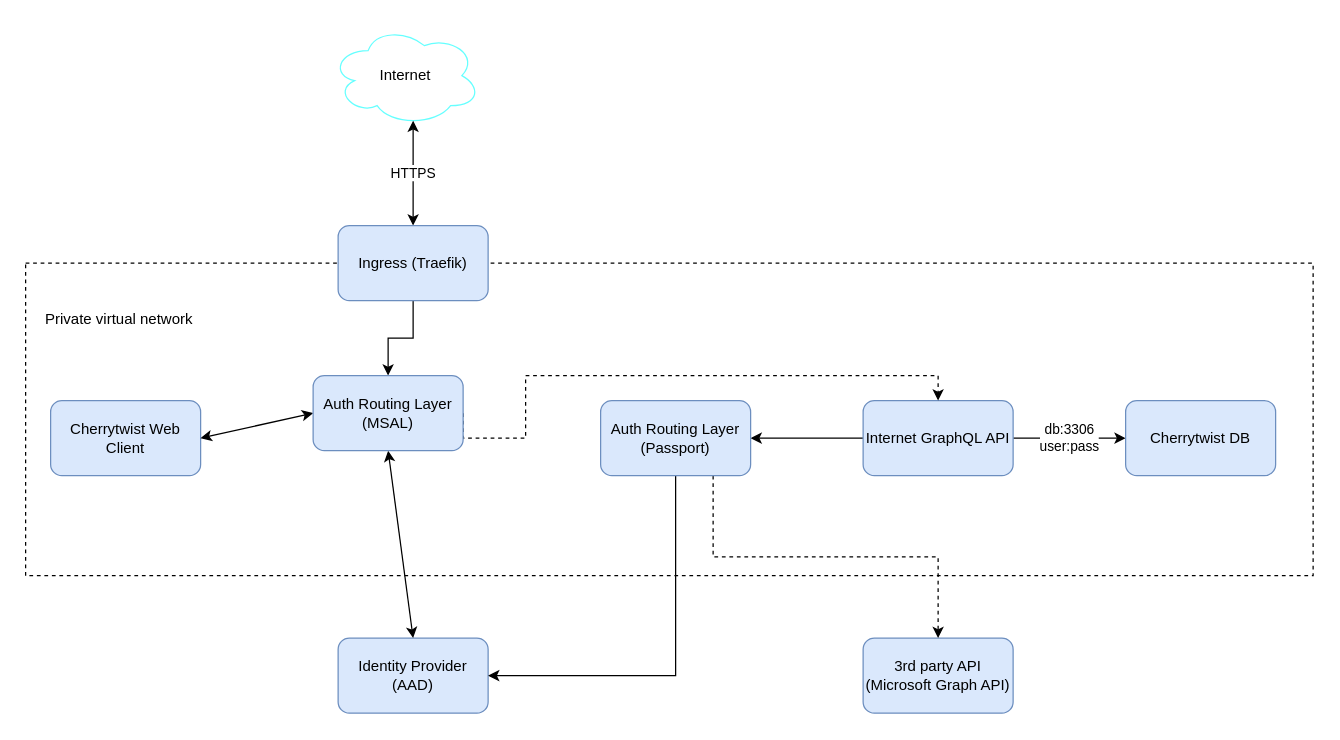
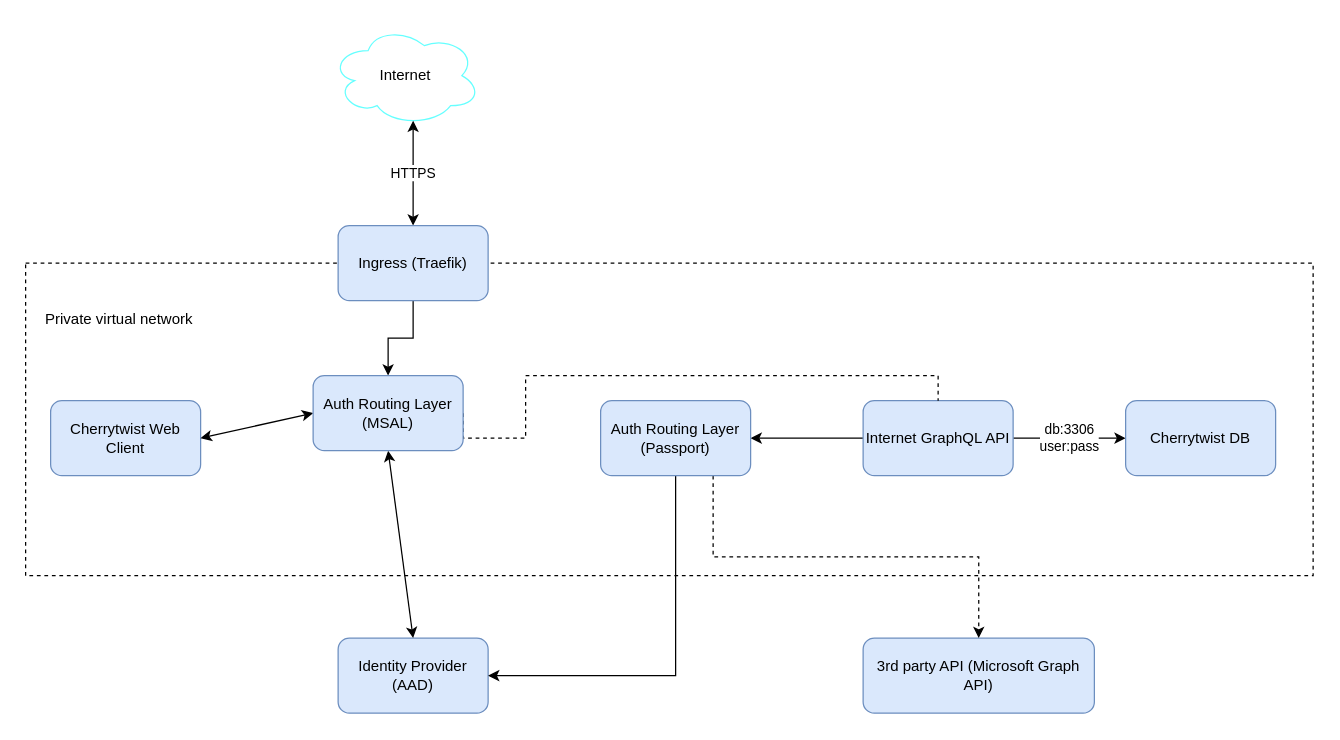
  <mxCell id="0" />
  <mxCell id="1" parent="0" />
  <mxCell id="2" value="" style="rounded=0;whiteSpace=wrap;html=1;dashed=1;" vertex="1" parent="1"><mxGeometry x="20" y="210" width="1030" height="250" as="geometry" /></mxCell>
  <mxCell id="3" value="Internet" style="ellipse;shape=cloud;whiteSpace=wrap;html=1;strokeColor=#66FFFF;" vertex="1" parent="1"><mxGeometry x="264" y="20" width="120" height="80" as="geometry" /></mxCell>
  <mxCell id="4" value="Identity Provider (AAD)" style="rounded=1;whiteSpace=wrap;html=1;fillColor=#dae8fc;strokeColor=#6c8ebf;" vertex="1" parent="1"><mxGeometry x="270" y="510" width="120" height="60" as="geometry" /></mxCell>
  <mxCell id="5" value="HTTPS" style="endArrow=classic;startArrow=classic;html=1;entryX=0.55;entryY=0.95;entryDx=0;entryDy=0;entryPerimeter=0;exitX=0.5;exitY=0;exitDx=0;exitDy=0;" edge="1" parent="1" source="7" target="3"><mxGeometry width="50" height="50" relative="1" as="geometry"><mxPoint x="560" y="510" as="sourcePoint" /><mxPoint x="610" y="460" as="targetPoint" /></mxGeometry></mxCell>
  <mxCell id="6" style="edgeStyle=orthogonalEdgeStyle;rounded=0;orthogonalLoop=1;jettySize=auto;html=1;exitX=0.5;exitY=1;exitDx=0;exitDy=0;entryX=0.5;entryY=0;entryDx=0;entryDy=0;" edge="1" parent="1" source="7" target="16"><mxGeometry relative="1" as="geometry" /></mxCell>
  <mxCell id="7" value="Ingress (Traefik)" style="rounded=1;whiteSpace=wrap;html=1;fillColor=#dae8fc;strokeColor=#6c8ebf;" vertex="1" parent="1"><mxGeometry x="270" y="180" width="120" height="60" as="geometry" /></mxCell>
  <mxCell id="8" value="Cherrytwist Web Client" style="rounded=1;whiteSpace=wrap;html=1;fillColor=#dae8fc;strokeColor=#6c8ebf;" vertex="1" parent="1"><mxGeometry x="40" y="320" width="120" height="60" as="geometry" /></mxCell>
  <mxCell id="9" style="edgeStyle=none;rounded=0;orthogonalLoop=1;jettySize=auto;html=1;exitX=0;exitY=0.5;exitDx=0;exitDy=0;entryX=1;entryY=0.5;entryDx=0;entryDy=0;startArrow=none;startFill=0;" edge="1" parent="1" source="11" target="19"><mxGeometry relative="1" as="geometry" /></mxCell>
  <mxCell id="10" value="db:3306&lt;br&gt;user:pass" style="edgeStyle=orthogonalEdgeStyle;rounded=0;orthogonalLoop=1;jettySize=auto;html=1;exitX=1;exitY=0.5;exitDx=0;exitDy=0;entryX=0;entryY=0.5;entryDx=0;entryDy=0;startArrow=none;startFill=0;" edge="1" parent="1" source="11" target="20"><mxGeometry relative="1" as="geometry" /></mxCell>
  <mxCell id="11" value="Internet GraphQL API" style="rounded=1;whiteSpace=wrap;html=1;fillColor=#dae8fc;strokeColor=#6c8ebf;" vertex="1" parent="1"><mxGeometry x="690" y="320" width="120" height="60" as="geometry" /></mxCell>
- <mxCell id="12" value="3rd party API (Microsoft Graph API)" style="rounded=1;whiteSpace=wrap;html=1;fillColor=#dae8fc;strokeColor=#6c8ebf;" vertex="1" parent="1"><mxGeometry x="690" y="510" width="120" height="60" as="geometry" /></mxCell>
+ <mxCell id="12" value="3rd party API (Microsoft Graph API)" style="rounded=1;whiteSpace=wrap;html=1;fillColor=#dae8fc;strokeColor=#6c8ebf;" vertex="1" parent="1"><mxGeometry x="690" y="510" width="185" height="60" as="geometry" /></mxCell>
  <mxCell id="13" style="rounded=0;orthogonalLoop=1;jettySize=auto;html=1;exitX=0.5;exitY=1;exitDx=0;exitDy=0;entryX=0.5;entryY=0;entryDx=0;entryDy=0;startArrow=classic;startFill=1;" edge="1" parent="1" source="16" target="4"><mxGeometry relative="1" as="geometry" /></mxCell>
  <mxCell id="14" style="edgeStyle=none;rounded=0;orthogonalLoop=1;jettySize=auto;html=1;exitX=0;exitY=0.5;exitDx=0;exitDy=0;entryX=1;entryY=0.5;entryDx=0;entryDy=0;startArrow=classic;startFill=1;" edge="1" parent="1" source="16" target="8"><mxGeometry relative="1" as="geometry" /></mxCell>
- <mxCell id="15" style="edgeStyle=orthogonalEdgeStyle;rounded=0;orthogonalLoop=1;jettySize=auto;html=1;exitX=1;exitY=0.5;exitDx=0;exitDy=0;entryX=0.5;entryY=0;entryDx=0;entryDy=0;startArrow=none;startFill=0;dashed=1;" edge="1" parent="1" source="16" target="11"><mxGeometry relative="1" as="geometry"><Array as="points"><mxPoint x="420" y="350" /><mxPoint x="420" y="300" /><mxPoint x="750" y="300" /></Array></mxGeometry></mxCell>
+ <mxCell id="15" style="edgeStyle=orthogonalEdgeStyle;rounded=0;orthogonalLoop=1;jettySize=auto;html=1;exitX=1;exitY=0.5;exitDx=0;exitDy=0;entryX=0.5;entryY=0;entryDx=0;entryDy=0;startArrow=none;startFill=0;dashed=1;endArrow=none;" edge="1" parent="1" source="16" target="11"><mxGeometry relative="1" as="geometry"><Array as="points"><mxPoint x="420" y="350" /><mxPoint x="420" y="300" /><mxPoint x="750" y="300" /></Array></mxGeometry></mxCell>
  <mxCell id="16" value="Auth Routing Layer (MSAL)" style="rounded=1;whiteSpace=wrap;html=1;fillColor=#dae8fc;strokeColor=#6c8ebf;" vertex="1" parent="1"><mxGeometry x="250" y="300" width="120" height="60" as="geometry" /></mxCell>
  <mxCell id="17" style="edgeStyle=orthogonalEdgeStyle;rounded=0;orthogonalLoop=1;jettySize=auto;html=1;exitX=0.5;exitY=1;exitDx=0;exitDy=0;entryX=1;entryY=0.5;entryDx=0;entryDy=0;startArrow=none;startFill=0;" edge="1" parent="1" source="19" target="4"><mxGeometry relative="1" as="geometry" /></mxCell>
  <mxCell id="18" style="edgeStyle=orthogonalEdgeStyle;rounded=0;orthogonalLoop=1;jettySize=auto;html=1;exitX=0.75;exitY=1;exitDx=0;exitDy=0;entryX=0.5;entryY=0;entryDx=0;entryDy=0;dashed=1;startArrow=none;startFill=0;" edge="1" parent="1" source="19" target="12"><mxGeometry relative="1" as="geometry" /></mxCell>
  <mxCell id="19" value="Auth Routing Layer (Passport)" style="rounded=1;whiteSpace=wrap;html=1;fillColor=#dae8fc;strokeColor=#6c8ebf;" vertex="1" parent="1"><mxGeometry x="480" y="320" width="120" height="60" as="geometry" /></mxCell>
  <mxCell id="20" value="Cherrytwist DB" style="rounded=1;whiteSpace=wrap;html=1;fillColor=#dae8fc;strokeColor=#6c8ebf;" vertex="1" parent="1"><mxGeometry x="900" y="320" width="120" height="60" as="geometry" /></mxCell>
  <mxCell id="21" value="Private virtual network" style="text;html=1;strokeColor=none;fillColor=none;align=center;verticalAlign=middle;whiteSpace=wrap;rounded=0;dashed=1;" vertex="1" parent="1"><mxGeometry x="30" y="245" width="130" height="20" as="geometry" /></mxCell>
